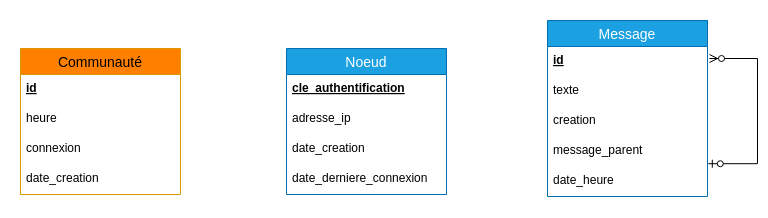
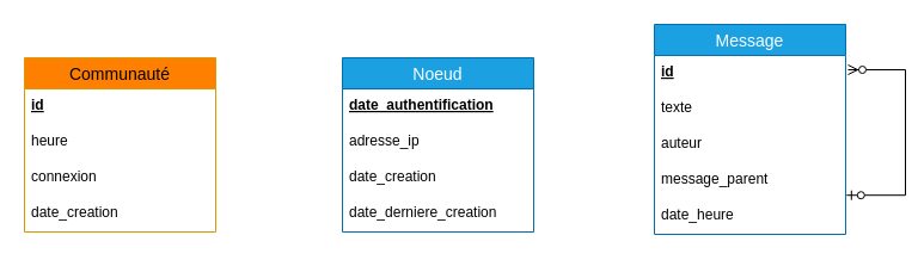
  <mxCell id="0" />
  <mxCell id="1" parent="0" />
  <mxCell id="2" value="Noeud" style="swimlane;fontStyle=0;childLayout=stackLayout;horizontal=1;startSize=26;horizontalStack=0;resizeParent=1;resizeParentMax=0;resizeLast=0;collapsible=1;marginBottom=0;align=center;fontSize=14;fillColor=#1ba1e2;strokeColor=#006EAF;fontColor=#ffffff;" parent="1" vertex="1"><mxGeometry x="286" y="48" width="160" height="146" as="geometry" /></mxCell>
- <mxCell id="3" value="cle_authentification" style="text;strokeColor=none;fillColor=none;spacingLeft=4;spacingRight=4;overflow=hidden;rotatable=0;points=[[0,0.5],[1,0.5]];portConstraint=eastwest;fontSize=12;fontStyle=5" parent="2" vertex="1"><mxGeometry y="26" width="160" height="30" as="geometry" /></mxCell>
+ <mxCell id="3" value="date_authentification" style="text;strokeColor=none;fillColor=none;spacingLeft=4;spacingRight=4;overflow=hidden;rotatable=0;points=[[0,0.5],[1,0.5]];portConstraint=eastwest;fontSize=12;fontStyle=5" parent="2" vertex="1"><mxGeometry y="26" width="160" height="30" as="geometry" /></mxCell>
  <mxCell id="4" value="adresse_ip" style="text;strokeColor=none;fillColor=none;spacingLeft=4;spacingRight=4;overflow=hidden;rotatable=0;points=[[0,0.5],[1,0.5]];portConstraint=eastwest;fontSize=12;fontStyle=0" parent="2" vertex="1"><mxGeometry y="56" width="160" height="30" as="geometry" /></mxCell>
  <mxCell id="5" value="date_creation" style="text;strokeColor=none;fillColor=none;spacingLeft=4;spacingRight=4;overflow=hidden;rotatable=0;points=[[0,0.5],[1,0.5]];portConstraint=eastwest;fontSize=12;" parent="2" vertex="1"><mxGeometry y="86" width="160" height="30" as="geometry" /></mxCell>
- <mxCell id="6" value="date_derniere_connexion" style="text;strokeColor=none;fillColor=none;spacingLeft=4;spacingRight=4;overflow=hidden;rotatable=0;points=[[0,0.5],[1,0.5]];portConstraint=eastwest;fontSize=12;" parent="2" vertex="1"><mxGeometry y="116" width="160" height="30" as="geometry" /></mxCell>
+ <mxCell id="6" value="date_derniere_creation" style="text;strokeColor=none;fillColor=none;spacingLeft=4;spacingRight=4;overflow=hidden;rotatable=0;points=[[0,0.5],[1,0.5]];portConstraint=eastwest;fontSize=12;" parent="2" vertex="1"><mxGeometry y="116" width="160" height="30" as="geometry" /></mxCell>
  <mxCell id="7" value="Message" style="swimlane;fontStyle=0;childLayout=stackLayout;horizontal=1;startSize=26;horizontalStack=0;resizeParent=1;resizeParentMax=0;resizeLast=0;collapsible=1;marginBottom=0;align=center;fontSize=14;fillColor=#1ba1e2;strokeColor=#006EAF;fontColor=#ffffff;" parent="1" vertex="1"><mxGeometry x="547" y="20" width="160" height="176" as="geometry" /></mxCell>
  <mxCell id="8" value="id" style="text;strokeColor=none;fillColor=none;spacingLeft=4;spacingRight=4;overflow=hidden;rotatable=0;points=[[0,0.5],[1,0.5]];portConstraint=eastwest;fontSize=12;fontStyle=5" parent="7" vertex="1"><mxGeometry y="26" width="160" height="30" as="geometry" /></mxCell>
  <mxCell id="9" value="texte" style="text;strokeColor=none;fillColor=none;spacingLeft=4;spacingRight=4;overflow=hidden;rotatable=0;points=[[0,0.5],[1,0.5]];portConstraint=eastwest;fontSize=12;" parent="7" vertex="1"><mxGeometry y="56" width="160" height="30" as="geometry" /></mxCell>
- <mxCell id="10" value="creation" style="text;strokeColor=none;fillColor=none;spacingLeft=4;spacingRight=4;overflow=hidden;rotatable=0;points=[[0,0.5],[1,0.5]];portConstraint=eastwest;fontSize=12;" parent="7" vertex="1"><mxGeometry y="86" width="160" height="30" as="geometry" /></mxCell>
+ <mxCell id="10" value="auteur" style="text;strokeColor=none;fillColor=none;spacingLeft=4;spacingRight=4;overflow=hidden;rotatable=0;points=[[0,0.5],[1,0.5]];portConstraint=eastwest;fontSize=12;" parent="7" vertex="1"><mxGeometry y="86" width="160" height="30" as="geometry" /></mxCell>
  <mxCell id="11" style="edgeStyle=orthogonalEdgeStyle;rounded=0;orthogonalLoop=1;jettySize=auto;html=1;startArrow=ERzeroToOne;startFill=1;endArrow=ERzeroToMany;endFill=1;exitX=1.005;exitY=0.907;exitDx=0;exitDy=0;exitPerimeter=0;" parent="7" source="12" edge="1"><mxGeometry relative="1" as="geometry"><mxPoint x="162" y="38" as="targetPoint" /><Array as="points"><mxPoint x="210" y="143" /><mxPoint x="210" y="38" /></Array></mxGeometry></mxCell>
  <mxCell id="12" value="message_parent" style="text;strokeColor=none;fillColor=none;spacingLeft=4;spacingRight=4;overflow=hidden;rotatable=0;points=[[0,0.5],[1,0.5]];portConstraint=eastwest;fontSize=12;" parent="7" vertex="1"><mxGeometry y="116" width="160" height="30" as="geometry" /></mxCell>
  <mxCell id="13" value="date_heure" style="text;strokeColor=none;fillColor=none;spacingLeft=4;spacingRight=4;overflow=hidden;rotatable=0;points=[[0,0.5],[1,0.5]];portConstraint=eastwest;fontSize=12;" parent="7" vertex="1"><mxGeometry y="146" width="160" height="30" as="geometry" /></mxCell>
  <mxCell id="14" value="Communauté" style="swimlane;fontStyle=0;childLayout=stackLayout;horizontal=1;startSize=26;horizontalStack=0;resizeParent=1;resizeParentMax=0;resizeLast=0;collapsible=1;marginBottom=0;align=center;fontSize=14;fillColor=#FF8000;strokeColor=#d79b00;" parent="1" vertex="1"><mxGeometry x="20" y="48" width="160" height="146" as="geometry" /></mxCell>
  <mxCell id="15" value="id" style="text;strokeColor=none;fillColor=none;spacingLeft=4;spacingRight=4;overflow=hidden;rotatable=0;points=[[0,0.5],[1,0.5]];portConstraint=eastwest;fontSize=12;fontStyle=5" parent="14" vertex="1"><mxGeometry y="26" width="160" height="30" as="geometry" /></mxCell>
  <mxCell id="16" value="heure" style="text;strokeColor=none;fillColor=none;spacingLeft=4;spacingRight=4;overflow=hidden;rotatable=0;points=[[0,0.5],[1,0.5]];portConstraint=eastwest;fontSize=12;fontStyle=0" parent="14" vertex="1"><mxGeometry y="56" width="160" height="30" as="geometry" /></mxCell>
  <mxCell id="17" value="connexion" style="text;strokeColor=none;fillColor=none;spacingLeft=4;spacingRight=4;overflow=hidden;rotatable=0;points=[[0,0.5],[1,0.5]];portConstraint=eastwest;fontSize=12;" parent="14" vertex="1"><mxGeometry y="86" width="160" height="30" as="geometry" /></mxCell>
  <mxCell id="18" value="date_creation" style="text;strokeColor=none;fillColor=none;spacingLeft=4;spacingRight=4;overflow=hidden;rotatable=0;points=[[0,0.5],[1,0.5]];portConstraint=eastwest;fontSize=12;" parent="14" vertex="1"><mxGeometry y="116" width="160" height="30" as="geometry" /></mxCell>
